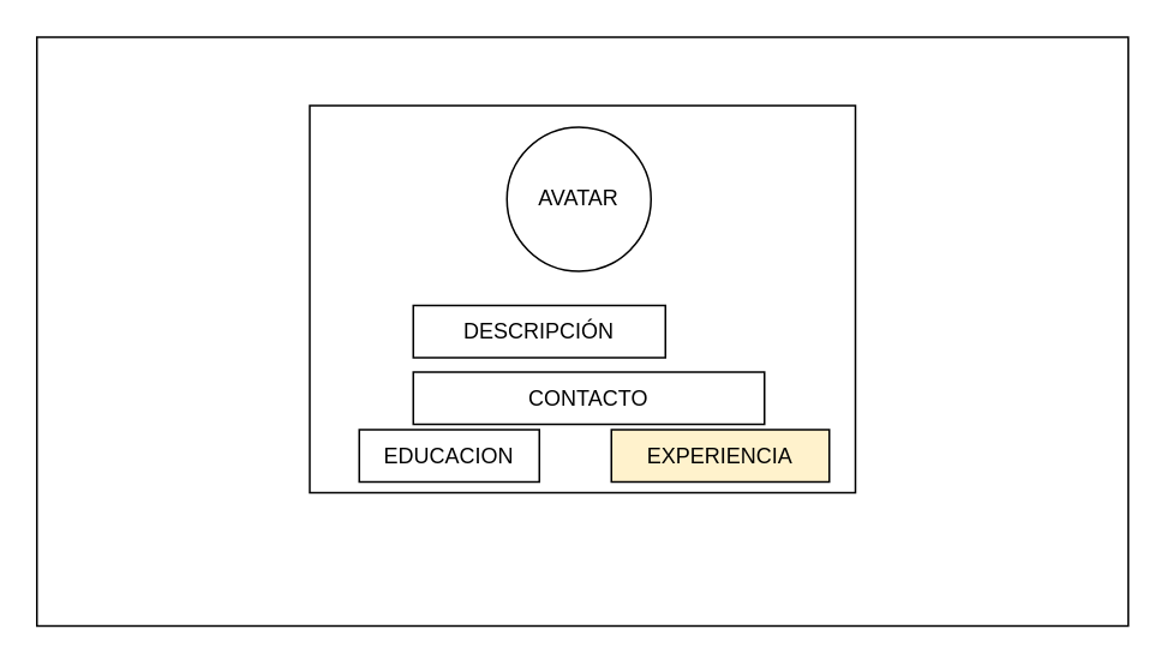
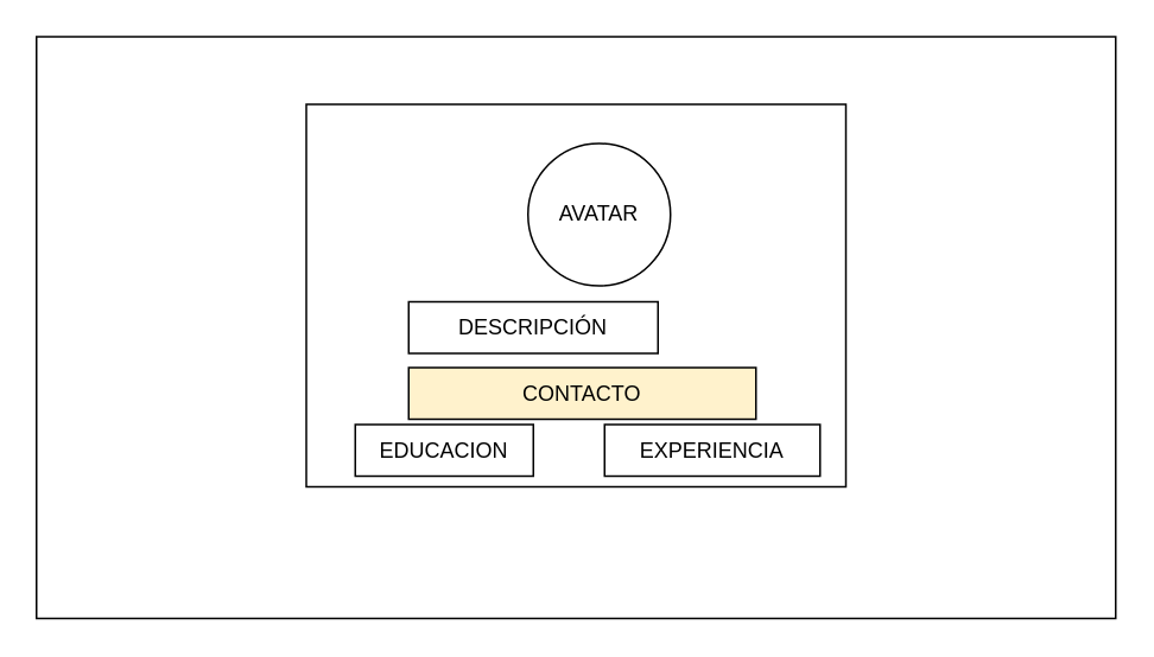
  <mxCell id="0" />
  <mxCell id="1" parent="0" />
  <mxCell id="2" value="" style="rounded=0;whiteSpace=wrap;html=1;" vertex="1" parent="1"><mxGeometry x="20" y="20" width="606" height="327" as="geometry" /></mxCell>
  <mxCell id="3" value="" style="rounded=0;whiteSpace=wrap;html=1;" vertex="1" parent="1"><mxGeometry x="171.5" y="58" width="303" height="215" as="geometry" /></mxCell>
- <mxCell id="4" value="AVATAR" style="ellipse;whiteSpace=wrap;html=1;" vertex="1" parent="1"><mxGeometry x="281" y="70" width="80" height="80" as="geometry" /></mxCell>
+ <mxCell id="4" value="AVATAR" style="ellipse;whiteSpace=wrap;html=1;" vertex="1" parent="1"><mxGeometry x="296" y="80" width="80" height="80" as="geometry" /></mxCell>
  <mxCell id="5" value="DESCRIPCIÓN" style="rounded=0;whiteSpace=wrap;html=1;" vertex="1" parent="1"><mxGeometry x="229" y="169" width="140" height="29" as="geometry" /></mxCell>
- <mxCell id="6" value="CONTACTO" style="rounded=0;whiteSpace=wrap;html=1;" vertex="1" parent="1"><mxGeometry x="229" y="206" width="195" height="29" as="geometry" /></mxCell>
+ <mxCell id="6" value="CONTACTO" style="rounded=0;whiteSpace=wrap;html=1;fillColor=#fff2cc;" vertex="1" parent="1"><mxGeometry x="229" y="206" width="195" height="29" as="geometry" /></mxCell>
  <mxCell id="7" value="EDUCACION" style="rounded=0;whiteSpace=wrap;html=1;" vertex="1" parent="1"><mxGeometry x="199" y="238" width="100" height="29" as="geometry" /></mxCell>
- <mxCell id="8" value="EXPERIENCIA" style="rounded=0;whiteSpace=wrap;html=1;fillColor=#fff2cc;" vertex="1" parent="1"><mxGeometry x="339" y="238" width="121" height="29" as="geometry" /></mxCell>
+ <mxCell id="8" value="EXPERIENCIA" style="rounded=0;whiteSpace=wrap;html=1;" vertex="1" parent="1"><mxGeometry x="339" y="238" width="121" height="29" as="geometry" /></mxCell>
